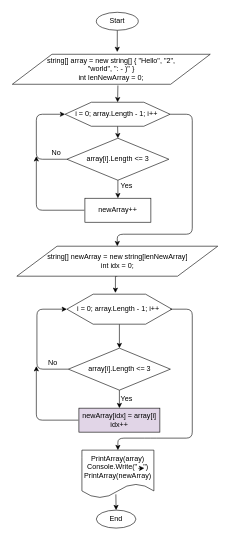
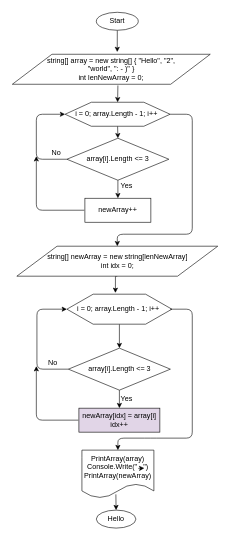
  <mxCell id="0" />
  <mxCell id="1" parent="0" />
  <mxCell id="2" style="edgeStyle=orthogonalEdgeStyle;rounded=0;jumpSize=3;orthogonalLoop=1;jettySize=auto;html=1;entryX=0.53;entryY=-0.076;entryDx=0;entryDy=0;entryPerimeter=0;strokeWidth=1;" parent="1" source="3" target="4" edge="1"><mxGeometry relative="1" as="geometry"><Array as="points"><mxPoint x="195" y="86" /><mxPoint x="195" y="86" /></Array></mxGeometry></mxCell>
  <mxCell id="3" value="Start" style="ellipse;whiteSpace=wrap;html=1;" parent="1" vertex="1"><mxGeometry x="160" y="20" width="70" height="30" as="geometry" /></mxCell>
  <mxCell id="4" value="string[] array = new string[] { &quot;Hello&quot;, &quot;2&quot;,&lt;br&gt;&quot;world&quot;, &quot;: - )&quot; }&lt;br&gt;int lenNewArray = 0;" style="shape=parallelogram;perimeter=parallelogramPerimeter;whiteSpace=wrap;html=1;align=center;" parent="1" vertex="1"><mxGeometry x="20" y="90" width="330" height="50" as="geometry" /></mxCell>
  <mxCell id="5" style="edgeStyle=orthogonalEdgeStyle;rounded=0;jumpSize=3;orthogonalLoop=1;jettySize=auto;html=1;exitX=0.5;exitY=1;exitDx=0;exitDy=0;entryX=0.5;entryY=0;entryDx=0;entryDy=0;strokeWidth=1;" parent="1" source="6" target="8" edge="1"><mxGeometry relative="1" as="geometry" /></mxCell>
  <mxCell id="6" value="i = 0; array.Length - 1; i++&amp;nbsp;" style="shape=hexagon;perimeter=hexagonPerimeter2;whiteSpace=wrap;html=1;" parent="1" vertex="1"><mxGeometry x="108" y="170" width="175" height="40" as="geometry" /></mxCell>
  <mxCell id="7" style="edgeStyle=orthogonalEdgeStyle;rounded=0;jumpSize=3;orthogonalLoop=1;jettySize=auto;html=1;exitX=0.5;exitY=1;exitDx=0;exitDy=0;entryX=0.5;entryY=0;entryDx=0;entryDy=0;strokeWidth=1;" parent="1" source="8" target="9" edge="1"><mxGeometry relative="1" as="geometry" /></mxCell>
  <mxCell id="8" value="array[i].Length &amp;lt;= 3" style="rhombus;whiteSpace=wrap;html=1;" parent="1" vertex="1"><mxGeometry x="111" y="230" width="170" height="70" as="geometry" /></mxCell>
  <mxCell id="9" value="newArray++" style="rounded=0;whiteSpace=wrap;html=1;" parent="1" vertex="1"><mxGeometry x="141" y="330" width="110" height="40" as="geometry" /></mxCell>
  <mxCell id="10" style="edgeStyle=orthogonalEdgeStyle;rounded=0;jumpSize=3;orthogonalLoop=1;jettySize=auto;html=1;exitX=0.5;exitY=1;exitDx=0;exitDy=0;entryX=0.462;entryY=-0.044;entryDx=0;entryDy=0;entryPerimeter=0;strokeWidth=1;" parent="1" source="11" target="13" edge="1"><mxGeometry relative="1" as="geometry" /></mxCell>
  <mxCell id="11" value="string[] newArray = new string[lenNewArray]&lt;br&gt;int idx = 0;" style="shape=parallelogram;perimeter=parallelogramPerimeter;whiteSpace=wrap;html=1;" parent="1" vertex="1"><mxGeometry x="27.5" y="410" width="335" height="50" as="geometry" /></mxCell>
  <mxCell id="12" style="edgeStyle=orthogonalEdgeStyle;rounded=0;jumpSize=3;orthogonalLoop=1;jettySize=auto;html=1;exitX=0.5;exitY=1;exitDx=0;exitDy=0;entryX=0.5;entryY=0;entryDx=0;entryDy=0;strokeWidth=1;" parent="1" source="13" target="15" edge="1"><mxGeometry relative="1" as="geometry" /></mxCell>
  <mxCell id="13" value="i = 0; array.Length - 1; i++&amp;nbsp;" style="shape=hexagon;perimeter=hexagonPerimeter2;whiteSpace=wrap;html=1;" parent="1" vertex="1"><mxGeometry x="111" y="490" width="175" height="50" as="geometry" /></mxCell>
  <mxCell id="14" style="edgeStyle=orthogonalEdgeStyle;rounded=0;jumpSize=3;orthogonalLoop=1;jettySize=auto;html=1;exitX=0.5;exitY=1;exitDx=0;exitDy=0;entryX=0.5;entryY=0;entryDx=0;entryDy=0;strokeWidth=1;" parent="1" source="15" target="16" edge="1"><mxGeometry relative="1" as="geometry" /></mxCell>
  <mxCell id="15" value="array[i].Length &amp;lt;= 3" style="rhombus;whiteSpace=wrap;html=1;" parent="1" vertex="1"><mxGeometry x="113.5" y="580" width="170" height="70" as="geometry" /></mxCell>
  <mxCell id="16" value="newArray[idx] = array[i]&lt;br&gt;idx++" style="rounded=0;whiteSpace=wrap;html=1;fillColor=#e1d5e7;" parent="1" vertex="1"><mxGeometry x="131" y="680" width="135" height="40" as="geometry" /></mxCell>
  <mxCell id="17" style="edgeStyle=orthogonalEdgeStyle;rounded=0;jumpSize=3;orthogonalLoop=1;jettySize=auto;html=1;strokeWidth=1;entryX=0.5;entryY=0;entryDx=0;entryDy=0;exitX=0.472;exitY=0.922;exitDx=0;exitDy=0;exitPerimeter=0;" parent="1" source="18" target="20" edge="1"><mxGeometry relative="1" as="geometry"><mxPoint x="196" y="860" as="targetPoint" /><mxPoint x="193" y="830" as="sourcePoint" /></mxGeometry></mxCell>
  <mxCell id="18" value="PrintArray(array)&lt;br&gt;Console.Write(&quot;&amp;nbsp; &amp;nbsp;&quot;)&lt;br&gt;PrintArray(newArray)" style="shape=document;whiteSpace=wrap;html=1;boundedLbl=1;" parent="1" vertex="1"><mxGeometry x="136" y="750" width="120" height="80" as="geometry" /></mxCell>
  <mxCell id="19" value="" style="endArrow=classic;html=1;strokeWidth=1;jumpSize=3;" parent="1" edge="1"><mxGeometry width="50" height="50" relative="1" as="geometry"><mxPoint x="230" y="780.5" as="sourcePoint" /><mxPoint x="240" y="780" as="targetPoint" /></mxGeometry></mxCell>
- <mxCell id="20" value="End" style="ellipse;whiteSpace=wrap;html=1;" parent="1" vertex="1"><mxGeometry x="160" y="850" width="66" height="30" as="geometry" /></mxCell>
+ <mxCell id="20" value="Hello" style="ellipse;whiteSpace=wrap;html=1;" parent="1" vertex="1"><mxGeometry x="160" y="850" width="66" height="30" as="geometry" /></mxCell>
  <mxCell id="21" value="" style="endArrow=classic;html=1;strokeWidth=1;entryX=0.5;entryY=0;entryDx=0;entryDy=0;" parent="1" target="6" edge="1"><mxGeometry width="50" height="50" relative="1" as="geometry"><mxPoint x="196" y="142" as="sourcePoint" /><mxPoint x="218" y="140" as="targetPoint" /></mxGeometry></mxCell>
  <mxCell id="22" value="Yes" style="text;html=1;resizable=0;points=[];autosize=1;align=left;verticalAlign=top;spacingTop=-4;" parent="1" vertex="1"><mxGeometry x="198.5" y="300" width="40" height="20" as="geometry" /></mxCell>
  <mxCell id="23" value="" style="endArrow=classic;html=1;strokeWidth=1;exitX=1;exitY=0.5;exitDx=0;exitDy=0;entryX=0.5;entryY=0;entryDx=0;entryDy=0;" parent="1" source="6" target="11" edge="1"><mxGeometry width="50" height="50" relative="1" as="geometry"><mxPoint x="280" y="240" as="sourcePoint" /><mxPoint x="320" y="380" as="targetPoint" /><Array as="points"><mxPoint x="320" y="190" /><mxPoint x="320" y="390" /><mxPoint x="195" y="390" /></Array></mxGeometry></mxCell>
  <mxCell id="24" value="" style="endArrow=classic;html=1;strokeWidth=1;entryX=0;entryY=0.5;entryDx=0;entryDy=0;exitX=0;exitY=0.5;exitDx=0;exitDy=0;" parent="1" source="8" target="6" edge="1"><mxGeometry width="50" height="50" relative="1" as="geometry"><mxPoint x="110" y="270" as="sourcePoint" /><mxPoint x="130" y="250" as="targetPoint" /><Array as="points"><mxPoint x="60" y="265" /><mxPoint x="60" y="190" /></Array></mxGeometry></mxCell>
  <mxCell id="25" value="No" style="text;html=1;resizable=0;points=[];autosize=1;align=left;verticalAlign=top;spacingTop=-4;" parent="1" vertex="1"><mxGeometry x="83.5" y="245" width="30" height="20" as="geometry" /></mxCell>
  <mxCell id="26" value="" style="endArrow=classic;html=1;strokeWidth=1;" parent="1" edge="1"><mxGeometry width="50" height="50" relative="1" as="geometry"><mxPoint x="140" y="350" as="sourcePoint" /><mxPoint x="60" y="260" as="targetPoint" /><Array as="points"><mxPoint x="60" y="350" /></Array></mxGeometry></mxCell>
  <mxCell id="27" value="" style="endArrow=classic;html=1;strokeWidth=1;exitX=0;exitY=0.5;exitDx=0;exitDy=0;" parent="1" source="15" edge="1"><mxGeometry width="50" height="50" relative="1" as="geometry"><mxPoint x="61" y="565" as="sourcePoint" /><mxPoint x="111" y="515" as="targetPoint" /><Array as="points"><mxPoint x="61" y="615" /><mxPoint x="61" y="515" /></Array></mxGeometry></mxCell>
  <mxCell id="28" value="" style="endArrow=classic;html=1;strokeWidth=1;" parent="1" edge="1"><mxGeometry width="50" height="50" relative="1" as="geometry"><mxPoint x="130" y="700" as="sourcePoint" /><mxPoint x="60" y="610" as="targetPoint" /><Array as="points"><mxPoint x="60" y="700" /></Array></mxGeometry></mxCell>
  <mxCell id="29" value="No" style="text;html=1;resizable=0;points=[];autosize=1;align=left;verticalAlign=top;spacingTop=-4;" parent="1" vertex="1"><mxGeometry x="78" y="595" width="30" height="20" as="geometry" /></mxCell>
  <mxCell id="30" value="Yes" style="text;html=1;resizable=0;points=[];autosize=1;align=left;verticalAlign=top;spacingTop=-4;" parent="1" vertex="1"><mxGeometry x="198.5" y="655" width="40" height="20" as="geometry" /></mxCell>
  <mxCell id="31" value="" style="endArrow=classic;html=1;strokeWidth=1;entryX=0.5;entryY=0;entryDx=0;entryDy=0;" parent="1" target="18" edge="1"><mxGeometry width="50" height="50" relative="1" as="geometry"><mxPoint x="283" y="515" as="sourcePoint" /><mxPoint x="320" y="730" as="targetPoint" /><Array as="points"><mxPoint x="320" y="515" /><mxPoint x="320" y="730" /><mxPoint x="250" y="730" /><mxPoint x="196" y="730" /></Array></mxGeometry></mxCell>
